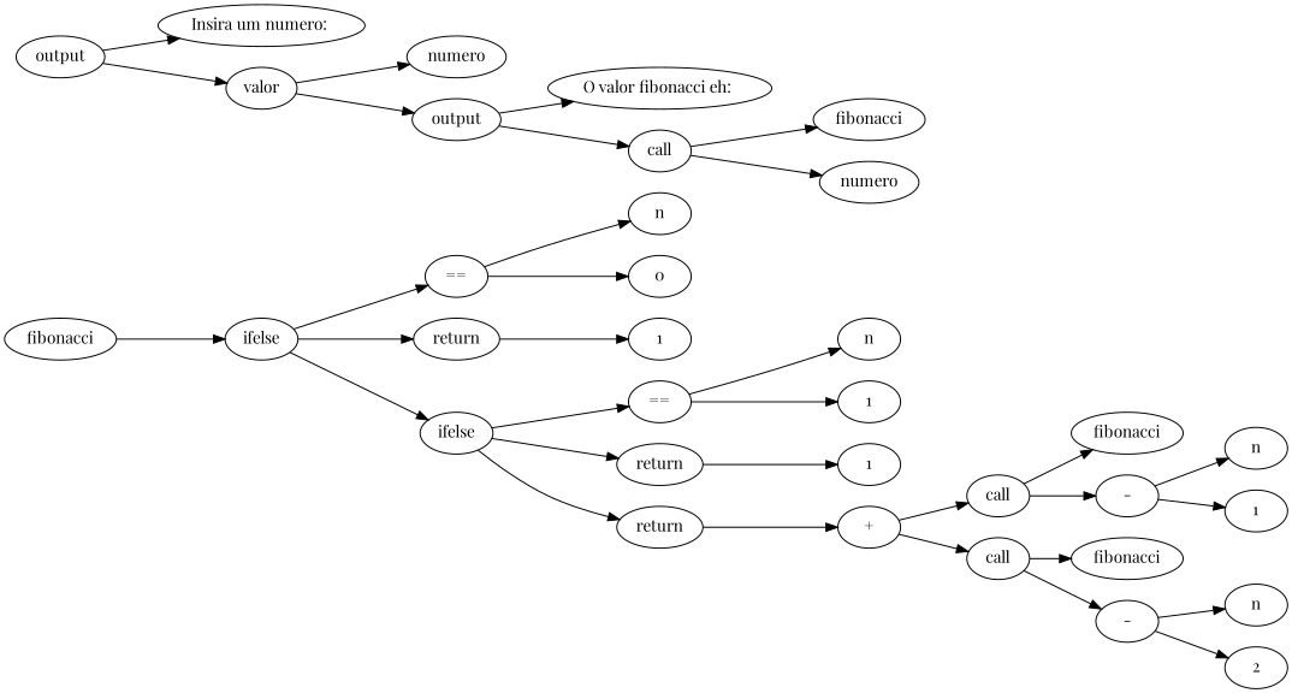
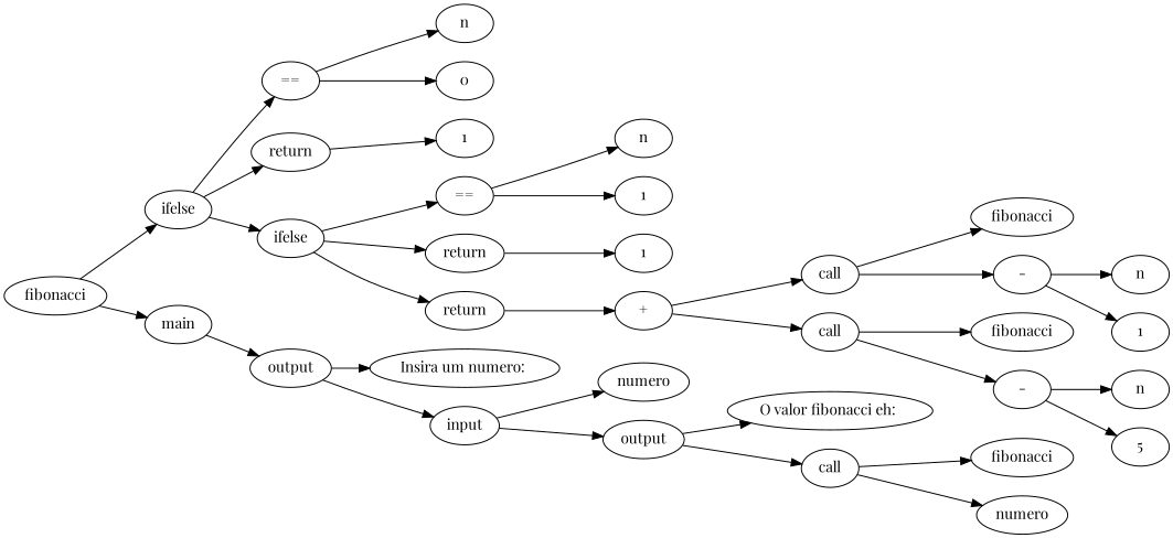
  digraph {
    fontname="Playfair Display"
    rankdir=LR
    node [fontname="Playfair Display"]
    edge [fontname="Playfair Display"]
    n1 [label=fibonacci]
    n2 [label=ifelse]
+   n3 [label=main]
    n4 [label="=="]
    n5 [label=return]
    n6 [label=ifelse]
    n7 [label=output]
    n8 [label=n]
    n9 [label=0]
    n10 [label=1]
    n11 [label="=="]
    n12 [label=return]
    n13 [label=return]
    n14 [label=n]
    n15 [label=1]
    n16 [label=1]
    n17 [label="+"]
    n18 [label=call]
    n19 [label=call]
    n20 [label=fibonacci]
    n21 [label="-"]
    n22 [label=fibonacci]
    n23 [label="-"]
    n24 [label=n]
    n25 [label=1]
    n26 [label=n]
-   n27 [label=2]
+   n27 [label=5]
    n28 [label="Insira um numero: "]
-   n29 [label=valor]
+   n29 [label=input]
    n30 [label=numero]
    n31 [label=output]
    n32 [label="O valor fibonacci eh: "]
    n33 [label=call]
    n34 [label=fibonacci]
    n35 [label=numero]
    n1 -> n2
+   n1 -> n3
    n2 -> n4
    n2 -> n5
    n2 -> n6
+   n3 -> n7
    n4 -> n8
    n4 -> n9
    n5 -> n10
    n6 -> n11
    n6 -> n12
    n6 -> n13
    n7 -> n28
    n7 -> n29
    n11 -> n14
    n11 -> n15
    n12 -> n16
    n13 -> n17
    n17 -> n18
    n17 -> n19
    n18 -> n20
    n18 -> n21
    n19 -> n22
    n19 -> n23
    n21 -> n24
    n21 -> n25
    n23 -> n26
    n23 -> n27
    n29 -> n30
    n29 -> n31
    n31 -> n32
    n31 -> n33
    n33 -> n34
    n33 -> n35
  }
